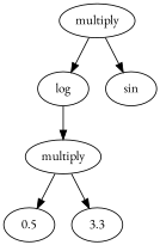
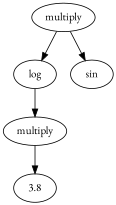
  digraph {
    fontname="EB Garamond"
    rankdir=TB
    node [fontname="EB Garamond"]
    edge [fontname="EB Garamond"]
    n1 [label=multiply]
    n2 [label=log]
    n3 [label=sin]
    n4 [label=multiply]
-   n5 [label=0.5]
-   n6 [label=3.3]
+   n6 [label=3.8]
    n1 -> n2
    n1 -> n3
    n2 -> n4
-   n4 -> n5
    n4 -> n6
  }
